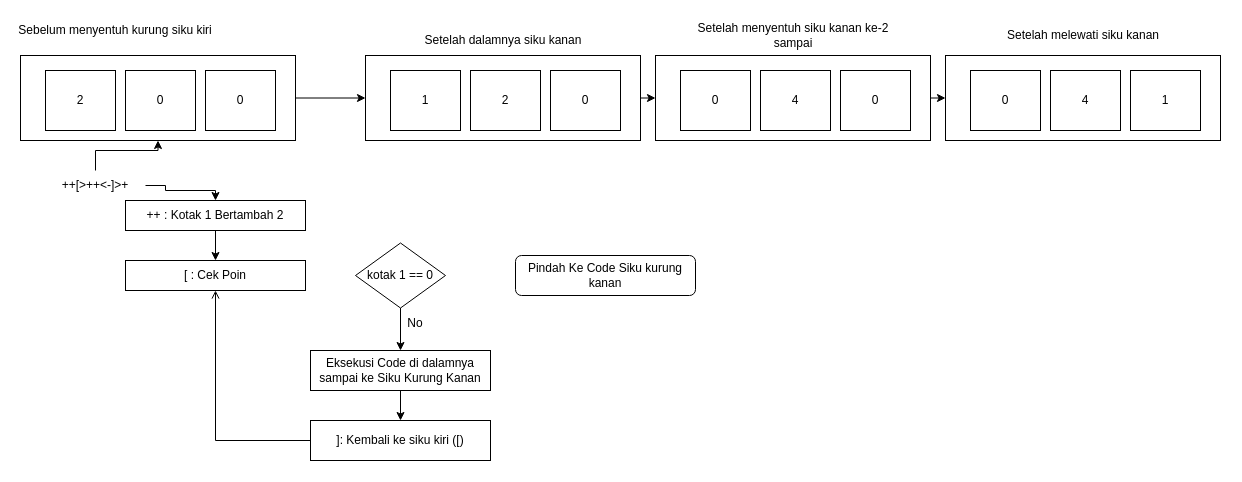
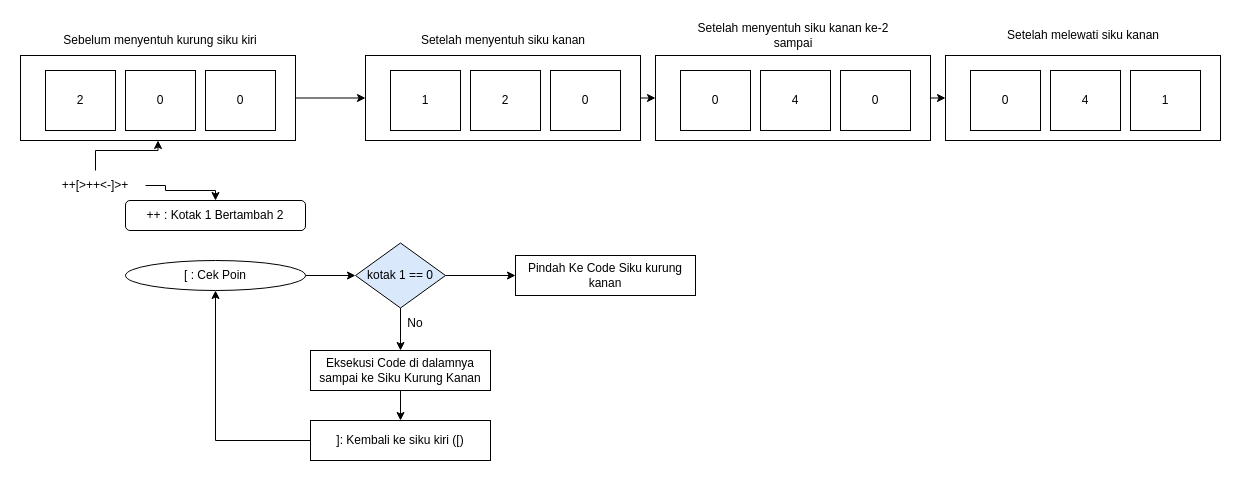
  <mxCell id="0" />
  <mxCell id="1" parent="0" />
  <mxCell id="2" style="edgeStyle=orthogonalEdgeStyle;rounded=0;orthogonalLoop=1;jettySize=auto;html=1;exitX=1;exitY=0.5;exitDx=0;exitDy=0;entryX=0;entryY=0.5;entryDx=0;entryDy=0;" edge="1" parent="1" source="3" target="24"><mxGeometry relative="1" as="geometry" /></mxCell>
  <mxCell id="3" value="" style="rounded=0;whiteSpace=wrap;html=1;" vertex="1" parent="1"><mxGeometry x="20" y="55" width="275" height="85" as="geometry" /></mxCell>
  <mxCell id="4" value="2" style="rounded=0;whiteSpace=wrap;html=1;" vertex="1" parent="1"><mxGeometry x="45" y="70" width="70" height="60" as="geometry" /></mxCell>
  <mxCell id="5" value="0" style="rounded=0;whiteSpace=wrap;html=1;" vertex="1" parent="1"><mxGeometry x="125" y="70" width="70" height="60" as="geometry" /></mxCell>
  <mxCell id="6" value="0" style="rounded=0;whiteSpace=wrap;html=1;" vertex="1" parent="1"><mxGeometry x="205" y="70" width="70" height="60" as="geometry" /></mxCell>
  <mxCell id="7" style="edgeStyle=orthogonalEdgeStyle;rounded=0;orthogonalLoop=1;jettySize=auto;html=1;exitX=1;exitY=0.5;exitDx=0;exitDy=0;entryX=0.5;entryY=0;entryDx=0;entryDy=0;" edge="1" parent="1" source="9" target="11"><mxGeometry relative="1" as="geometry"><Array as="points"><mxPoint x="165" y="185" /><mxPoint x="165" y="190" /><mxPoint x="215" y="190" /></Array></mxGeometry></mxCell>
  <mxCell id="8" style="edgeStyle=orthogonalEdgeStyle;rounded=0;orthogonalLoop=1;jettySize=auto;html=1;exitX=0.5;exitY=0;exitDx=0;exitDy=0;entryX=0.5;entryY=1;entryDx=0;entryDy=0;" edge="1" parent="1" source="9" target="3"><mxGeometry relative="1" as="geometry" /></mxCell>
  <mxCell id="9" value="++[&amp;gt;++&amp;lt;-]&amp;gt;+" style="text;html=1;strokeColor=none;fillColor=none;align=center;verticalAlign=middle;whiteSpace=wrap;rounded=0;" vertex="1" parent="1"><mxGeometry x="45" y="170" width="100" height="30" as="geometry" /></mxCell>
- <mxCell id="10" value="" style="edgeStyle=orthogonalEdgeStyle;rounded=0;orthogonalLoop=1;jettySize=auto;html=1;" edge="1" parent="1" source="11" target="13"><mxGeometry relative="1" as="geometry" /></mxCell>
- <mxCell id="11" value="++ : Kotak 1 Bertambah 2" style="rounded=0;whiteSpace=wrap;html=1;" vertex="1" parent="1"><mxGeometry x="125" y="200" width="180" height="30" as="geometry" /></mxCell>
- <mxCell id="13" value="[ : Cek Poin" style="rounded=0;whiteSpace=wrap;html=1;" vertex="1" parent="1"><mxGeometry x="125" y="260" width="180" height="30" as="geometry" /></mxCell>
+ <mxCell id="11" value="++ : Kotak 1 Bertambah 2" style="whiteSpace=wrap;html=1;rounded=1;" vertex="1" parent="1"><mxGeometry x="125" y="200" width="180" height="30" as="geometry" /></mxCell>
+ <mxCell id="12" value="" style="edgeStyle=orthogonalEdgeStyle;rounded=0;orthogonalLoop=1;jettySize=auto;html=1;" edge="1" parent="1" source="13" target="16"><mxGeometry relative="1" as="geometry" /></mxCell>
+ <mxCell id="13" value="[ : Cek Poin" style="ellipse;whiteSpace=wrap;html=1;" vertex="1" parent="1"><mxGeometry x="125" y="260" width="180" height="30" as="geometry" /></mxCell>
+ <mxCell id="14" value="" style="edgeStyle=orthogonalEdgeStyle;rounded=0;orthogonalLoop=1;jettySize=auto;html=1;" edge="1" parent="1" source="16" target="17"><mxGeometry relative="1" as="geometry" /></mxCell>
  <mxCell id="15" value="" style="edgeStyle=orthogonalEdgeStyle;rounded=0;orthogonalLoop=1;jettySize=auto;html=1;" edge="1" parent="1" source="16" target="19"><mxGeometry relative="1" as="geometry" /></mxCell>
- <mxCell id="16" value="kotak 1 == 0" style="rhombus;whiteSpace=wrap;html=1;rounded=0;" vertex="1" parent="1"><mxGeometry x="355" y="242.5" width="90" height="65" as="geometry" /></mxCell>
- <mxCell id="17" value="Pindah Ke Code Siku kurung kanan" style="whiteSpace=wrap;html=1;rounded=1;" vertex="1" parent="1"><mxGeometry x="515" y="255" width="180" height="40" as="geometry" /></mxCell>
+ <mxCell id="16" value="kotak 1 == 0" style="rhombus;whiteSpace=wrap;html=1;rounded=0;fillColor=#dae8fc;" vertex="1" parent="1"><mxGeometry x="355" y="242.5" width="90" height="65" as="geometry" /></mxCell>
+ <mxCell id="17" value="Pindah Ke Code Siku kurung kanan" style="rounded=0;whiteSpace=wrap;html=1;" vertex="1" parent="1"><mxGeometry x="515" y="255" width="180" height="40" as="geometry" /></mxCell>
  <mxCell id="18" value="" style="edgeStyle=orthogonalEdgeStyle;rounded=0;orthogonalLoop=1;jettySize=auto;html=1;" edge="1" parent="1" source="19" target="22"><mxGeometry relative="1" as="geometry" /></mxCell>
  <mxCell id="19" value="Eksekusi Code di dalamnya sampai ke Siku Kurung Kanan" style="rounded=0;whiteSpace=wrap;html=1;" vertex="1" parent="1"><mxGeometry x="310" y="350" width="180" height="40" as="geometry" /></mxCell>
  <mxCell id="20" value="No" style="text;html=1;strokeColor=none;fillColor=none;align=center;verticalAlign=middle;whiteSpace=wrap;rounded=0;" vertex="1" parent="1"><mxGeometry x="385" y="307.5" width="60" height="30" as="geometry" /></mxCell>
- <mxCell id="21" style="edgeStyle=orthogonalEdgeStyle;rounded=0;orthogonalLoop=1;jettySize=auto;html=1;endArrow=open;" edge="1" parent="1" source="22" target="13"><mxGeometry relative="1" as="geometry" /></mxCell>
+ <mxCell id="21" style="edgeStyle=orthogonalEdgeStyle;rounded=0;orthogonalLoop=1;jettySize=auto;html=1;" edge="1" parent="1" source="22" target="13"><mxGeometry relative="1" as="geometry" /></mxCell>
  <mxCell id="22" value="]: Kembali ke siku kiri ([)" style="rounded=0;whiteSpace=wrap;html=1;" vertex="1" parent="1"><mxGeometry x="310" y="420" width="180" height="40" as="geometry" /></mxCell>
  <mxCell id="23" style="edgeStyle=orthogonalEdgeStyle;rounded=0;orthogonalLoop=1;jettySize=auto;html=1;exitX=1;exitY=0.5;exitDx=0;exitDy=0;entryX=0;entryY=0.5;entryDx=0;entryDy=0;" edge="1" parent="1" source="24" target="31"><mxGeometry relative="1" as="geometry" /></mxCell>
  <mxCell id="24" value="" style="rounded=0;whiteSpace=wrap;html=1;" vertex="1" parent="1"><mxGeometry x="365" y="55" width="275" height="85" as="geometry" /></mxCell>
  <mxCell id="25" value="1" style="rounded=0;whiteSpace=wrap;html=1;" vertex="1" parent="1"><mxGeometry x="390" y="70" width="70" height="60" as="geometry" /></mxCell>
  <mxCell id="26" value="2" style="rounded=0;whiteSpace=wrap;html=1;" vertex="1" parent="1"><mxGeometry x="470" y="70" width="70" height="60" as="geometry" /></mxCell>
  <mxCell id="27" value="0" style="rounded=0;whiteSpace=wrap;html=1;" vertex="1" parent="1"><mxGeometry x="550" y="70" width="70" height="60" as="geometry" /></mxCell>
- <mxCell id="28" value="Sebelum menyentuh kurung siku kiri" style="text;html=1;strokeColor=none;fillColor=none;align=center;verticalAlign=middle;whiteSpace=wrap;rounded=0;" vertex="1" parent="1"><mxGeometry x="10" y="15" width="210" height="30" as="geometry" /></mxCell>
- <mxCell id="29" value="Setelah dalamnya siku kanan" style="text;html=1;strokeColor=none;fillColor=none;align=center;verticalAlign=middle;whiteSpace=wrap;rounded=0;" vertex="1" parent="1"><mxGeometry x="397.5" y="30" width="210" height="20" as="geometry" /></mxCell>
+ <mxCell id="28" value="Sebelum menyentuh kurung siku kiri" style="text;html=1;strokeColor=none;fillColor=none;align=center;verticalAlign=middle;whiteSpace=wrap;rounded=0;" vertex="1" parent="1"><mxGeometry x="55" y="25" width="210" height="30" as="geometry" /></mxCell>
+ <mxCell id="29" value="Setelah menyentuh siku kanan" style="text;html=1;strokeColor=none;fillColor=none;align=center;verticalAlign=middle;whiteSpace=wrap;rounded=0;" vertex="1" parent="1"><mxGeometry x="397.5" y="30" width="210" height="20" as="geometry" /></mxCell>
  <mxCell id="30" style="edgeStyle=orthogonalEdgeStyle;rounded=0;orthogonalLoop=1;jettySize=auto;html=1;exitX=1;exitY=0.5;exitDx=0;exitDy=0;entryX=0;entryY=0.5;entryDx=0;entryDy=0;" edge="1" parent="1" source="31" target="36"><mxGeometry relative="1" as="geometry" /></mxCell>
  <mxCell id="31" value="" style="rounded=0;whiteSpace=wrap;html=1;" vertex="1" parent="1"><mxGeometry x="655" y="55" width="275" height="85" as="geometry" /></mxCell>
  <mxCell id="32" value="0" style="rounded=0;whiteSpace=wrap;html=1;" vertex="1" parent="1"><mxGeometry x="680" y="70" width="70" height="60" as="geometry" /></mxCell>
  <mxCell id="33" value="4" style="rounded=0;whiteSpace=wrap;html=1;" vertex="1" parent="1"><mxGeometry x="760" y="70" width="70" height="60" as="geometry" /></mxCell>
  <mxCell id="34" value="0" style="rounded=0;whiteSpace=wrap;html=1;" vertex="1" parent="1"><mxGeometry x="840" y="70" width="70" height="60" as="geometry" /></mxCell>
  <mxCell id="35" value="Setelah menyentuh siku kanan ke-2 sampai" style="text;html=1;strokeColor=none;fillColor=none;align=center;verticalAlign=middle;whiteSpace=wrap;rounded=0;" vertex="1" parent="1"><mxGeometry x="687.5" y="20" width="210" height="30" as="geometry" /></mxCell>
  <mxCell id="36" value="" style="rounded=0;whiteSpace=wrap;html=1;" vertex="1" parent="1"><mxGeometry x="945" y="55" width="275" height="85" as="geometry" /></mxCell>
  <mxCell id="37" value="0" style="rounded=0;whiteSpace=wrap;html=1;" vertex="1" parent="1"><mxGeometry x="970" y="70" width="70" height="60" as="geometry" /></mxCell>
  <mxCell id="38" value="4" style="rounded=0;whiteSpace=wrap;html=1;" vertex="1" parent="1"><mxGeometry x="1050" y="70" width="70" height="60" as="geometry" /></mxCell>
  <mxCell id="39" value="1" style="rounded=0;whiteSpace=wrap;html=1;" vertex="1" parent="1"><mxGeometry x="1130" y="70" width="70" height="60" as="geometry" /></mxCell>
  <mxCell id="40" value="Setelah melewati siku kanan " style="text;html=1;strokeColor=none;fillColor=none;align=center;verticalAlign=middle;whiteSpace=wrap;rounded=0;" vertex="1" parent="1"><mxGeometry x="977.5" y="20" width="210" height="30" as="geometry" /></mxCell>
